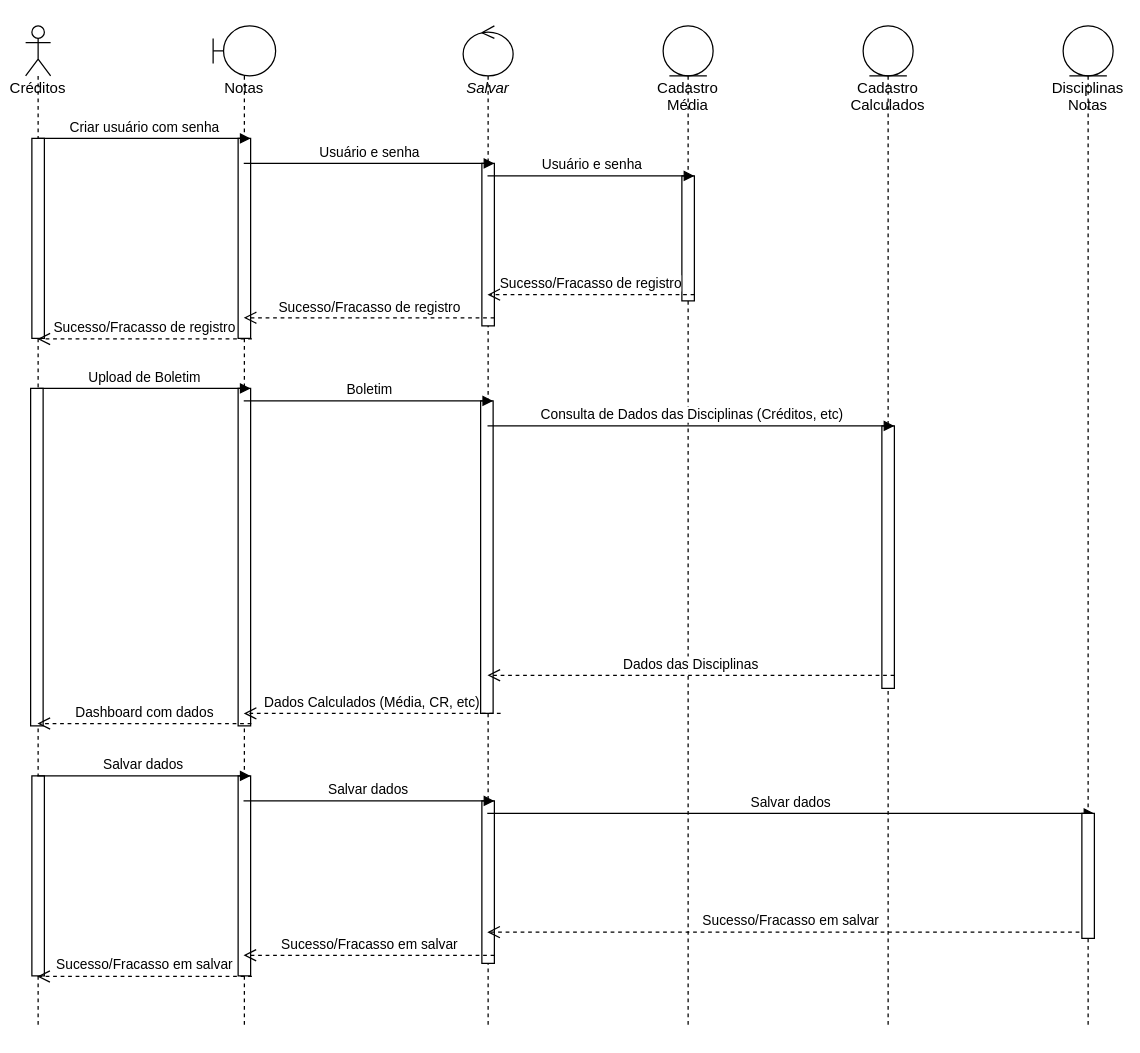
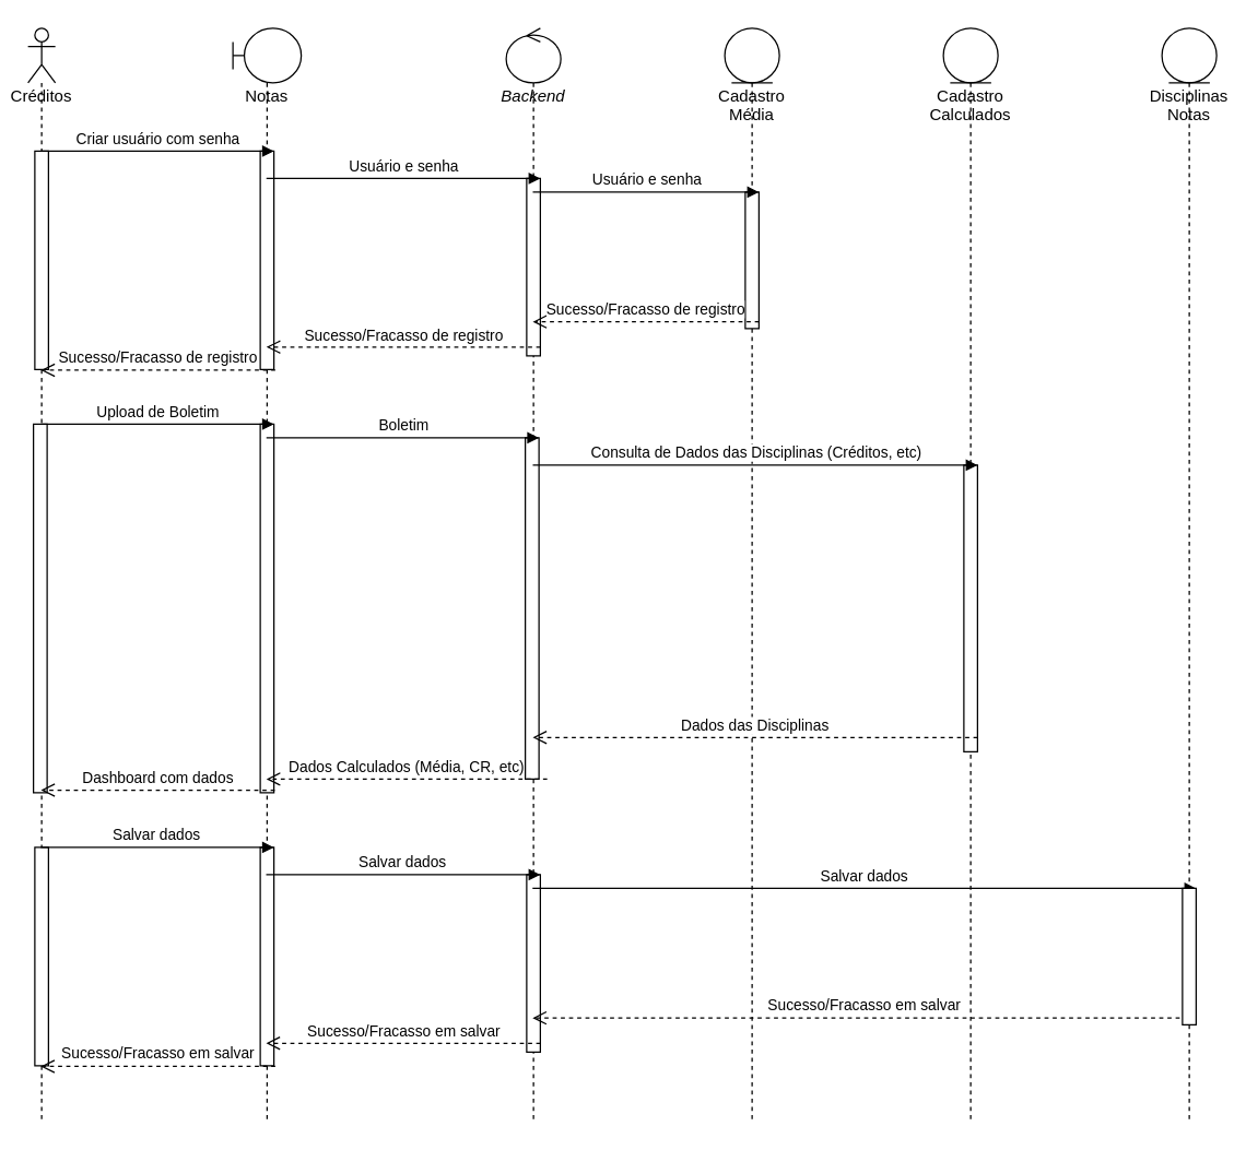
  <mxCell id="0" />
  <mxCell id="1" parent="0" />
- <mxCell id="2" value="&lt;i&gt;Salvar&lt;/i&gt;" style="shape=umlLifeline;participant=umlControl;perimeter=lifelinePerimeter;whiteSpace=wrap;html=1;container=1;collapsible=0;recursiveResize=0;verticalAlign=top;spacingTop=36;outlineConnect=0;" vertex="1" parent="1"><mxGeometry x="370" width="40" height="800" as="geometry" y="20" /></mxCell>
+ <mxCell id="2" value="&lt;i&gt;Backend&lt;/i&gt;" style="shape=umlLifeline;participant=umlControl;perimeter=lifelinePerimeter;whiteSpace=wrap;html=1;container=1;collapsible=0;recursiveResize=0;verticalAlign=top;spacingTop=36;outlineConnect=0;" vertex="1" parent="1"><mxGeometry x="370" width="40" height="800" as="geometry" y="20" /></mxCell>
  <mxCell id="3" value="" style="html=1;points=[];perimeter=orthogonalPerimeter;" vertex="1" parent="2"><mxGeometry x="15" y="110" width="10" height="130" as="geometry" /></mxCell>
  <mxCell id="4" value="" style="html=1;points=[];perimeter=orthogonalPerimeter;" vertex="1" parent="2"><mxGeometry x="14" y="300" width="10" height="250" as="geometry" /></mxCell>
  <mxCell id="5" value="Notas" style="shape=umlLifeline;participant=umlBoundary;perimeter=lifelinePerimeter;whiteSpace=wrap;html=1;container=1;collapsible=0;recursiveResize=0;verticalAlign=top;spacingTop=36;outlineConnect=0;" vertex="1" parent="1"><mxGeometry x="170" width="50" height="800" as="geometry" y="20" /></mxCell>
  <mxCell id="6" value="" style="html=1;points=[];perimeter=orthogonalPerimeter;" vertex="1" parent="5"><mxGeometry x="20" y="90" width="10" height="160" as="geometry" /></mxCell>
  <mxCell id="7" value="" style="html=1;points=[];perimeter=orthogonalPerimeter;" vertex="1" parent="5"><mxGeometry x="20" y="290" width="10" height="270" as="geometry" /></mxCell>
  <mxCell id="8" value="Cadastro Média" style="shape=umlLifeline;participant=umlEntity;perimeter=lifelinePerimeter;whiteSpace=wrap;html=1;container=1;collapsible=0;recursiveResize=0;verticalAlign=top;spacingTop=36;outlineConnect=0;" vertex="1" parent="1"><mxGeometry x="530" width="40" height="800" as="geometry" y="20" /></mxCell>
  <mxCell id="9" value="" style="html=1;points=[];perimeter=orthogonalPerimeter;" vertex="1" parent="8"><mxGeometry x="15" y="120" width="10" height="100" as="geometry" /></mxCell>
  <mxCell id="10" value="Créditos" style="shape=umlLifeline;participant=umlActor;perimeter=lifelinePerimeter;whiteSpace=wrap;html=1;container=1;collapsible=0;recursiveResize=0;verticalAlign=top;spacingTop=36;outlineConnect=0;" vertex="1" parent="1"><mxGeometry x="20" width="20" height="800" as="geometry" y="20" /></mxCell>
  <mxCell id="11" value="" style="html=1;points=[];perimeter=orthogonalPerimeter;" vertex="1" parent="10"><mxGeometry x="5" y="90" width="10" height="160" as="geometry" /></mxCell>
  <mxCell id="12" value="" style="html=1;points=[];perimeter=orthogonalPerimeter;" vertex="1" parent="10"><mxGeometry x="5" y="600" width="10" height="160" as="geometry" /></mxCell>
  <mxCell id="13" value="" style="html=1;points=[];perimeter=orthogonalPerimeter;" vertex="1" parent="10"><mxGeometry x="170" y="600" width="10" height="160" as="geometry" /></mxCell>
  <mxCell id="14" value="" style="html=1;points=[];perimeter=orthogonalPerimeter;" vertex="1" parent="10"><mxGeometry x="365" y="620" width="10" height="130" as="geometry" /></mxCell>
  <mxCell id="15" value="Salvar dados" style="html=1;verticalAlign=bottom;endArrow=block;entryX=1;entryY=0;rounded=0;" edge="1" parent="10" target="13"><mxGeometry relative="1" as="geometry"><mxPoint x="9.324" y="600" as="sourcePoint" /></mxGeometry></mxCell>
  <mxCell id="16" value="Sucesso/Fracasso em salvar" style="html=1;verticalAlign=bottom;endArrow=open;dashed=1;endSize=8;exitX=1.1;exitY=1.003;rounded=0;exitDx=0;exitDy=0;exitPerimeter=0;" edge="1" parent="10" source="13"><mxGeometry relative="1" as="geometry"><mxPoint x="9.324" y="760.48" as="targetPoint" /></mxGeometry></mxCell>
  <mxCell id="17" value="Salvar dados" style="html=1;verticalAlign=bottom;endArrow=block;entryX=1;entryY=0;rounded=0;" edge="1" parent="10" target="14"><mxGeometry relative="1" as="geometry"><mxPoint x="174.324" y="620" as="sourcePoint" /></mxGeometry></mxCell>
  <mxCell id="18" value="Sucesso/Fracasso em salvar" style="html=1;verticalAlign=bottom;endArrow=open;dashed=1;endSize=8;exitX=1;exitY=0.95;rounded=0;" edge="1" parent="10" source="14"><mxGeometry relative="1" as="geometry"><mxPoint x="174.324" y="743.5" as="targetPoint" /></mxGeometry></mxCell>
  <mxCell id="19" value="Salvar dados" style="html=1;verticalAlign=bottom;endArrow=block;entryX=1;entryY=0;rounded=0;" edge="1" parent="10" target="25"><mxGeometry relative="1" as="geometry"><mxPoint x="369.324" y="630" as="sourcePoint" /></mxGeometry></mxCell>
  <mxCell id="20" value="Sucesso/Fracasso em salvar" style="html=1;verticalAlign=bottom;endArrow=open;dashed=1;endSize=8;exitX=1;exitY=0.95;rounded=0;" edge="1" parent="10" source="25"><mxGeometry relative="1" as="geometry"><mxPoint x="369.324" y="725" as="targetPoint" /></mxGeometry></mxCell>
  <mxCell id="21" value="" style="html=1;points=[];perimeter=orthogonalPerimeter;" vertex="1" parent="10"><mxGeometry x="4" y="290" width="10" height="270" as="geometry" /></mxCell>
  <mxCell id="22" value="Cadastro Calculados" style="shape=umlLifeline;participant=umlEntity;perimeter=lifelinePerimeter;whiteSpace=wrap;html=1;container=1;collapsible=0;recursiveResize=0;verticalAlign=top;spacingTop=36;outlineConnect=0;" vertex="1" parent="1"><mxGeometry x="690" width="40" height="800" as="geometry" y="20" /></mxCell>
  <mxCell id="23" value="" style="html=1;points=[];perimeter=orthogonalPerimeter;" vertex="1" parent="22"><mxGeometry x="15" y="320" width="10" height="210" as="geometry" /></mxCell>
  <mxCell id="24" value="Disciplinas Notas" style="shape=umlLifeline;participant=umlEntity;perimeter=lifelinePerimeter;whiteSpace=wrap;html=1;container=1;collapsible=0;recursiveResize=0;verticalAlign=top;spacingTop=36;outlineConnect=0;" vertex="1" parent="1"><mxGeometry x="850" width="40" height="800" as="geometry" y="20" /></mxCell>
  <mxCell id="25" value="" style="html=1;points=[];perimeter=orthogonalPerimeter;" vertex="1" parent="24"><mxGeometry x="15" y="630" width="10" height="100" as="geometry" /></mxCell>
  <mxCell id="26" value="Criar usuário com senha" style="html=1;verticalAlign=bottom;endArrow=block;entryX=1;entryY=0;rounded=0;" edge="1" target="6" parent="1" source="10"><mxGeometry relative="1" as="geometry"><mxPoint x="220" y="110" as="sourcePoint" /></mxGeometry></mxCell>
  <mxCell id="27" value="Sucesso/Fracasso de registro" style="html=1;verticalAlign=bottom;endArrow=open;dashed=1;endSize=8;exitX=1.1;exitY=1.003;rounded=0;exitDx=0;exitDy=0;exitPerimeter=0;" edge="1" source="6" parent="1" target="10"><mxGeometry relative="1" as="geometry"><mxPoint x="220" y="167" as="targetPoint" /></mxGeometry></mxCell>
  <mxCell id="28" value="Usuário e senha" style="html=1;verticalAlign=bottom;endArrow=block;entryX=1;entryY=0;rounded=0;" edge="1" target="3" parent="1" source="5"><mxGeometry relative="1" as="geometry"><mxPoint x="415" y="115" as="sourcePoint" /></mxGeometry></mxCell>
  <mxCell id="29" value="Sucesso/Fracasso de registro" style="html=1;verticalAlign=bottom;endArrow=open;dashed=1;endSize=8;exitX=1;exitY=0.95;rounded=0;" edge="1" source="3" parent="1" target="5"><mxGeometry relative="1" as="geometry"><mxPoint x="415" y="172" as="targetPoint" /></mxGeometry></mxCell>
  <mxCell id="30" value="Usuário e senha" style="html=1;verticalAlign=bottom;endArrow=block;entryX=1;entryY=0;rounded=0;" edge="1" target="9" parent="1" source="2"><mxGeometry relative="1" as="geometry"><mxPoint x="575" y="140" as="sourcePoint" /></mxGeometry></mxCell>
  <mxCell id="31" value="Sucesso/Fracasso de registro" style="html=1;verticalAlign=bottom;endArrow=open;dashed=1;endSize=8;exitX=1;exitY=0.95;rounded=0;" edge="1" source="9" parent="1" target="2"><mxGeometry relative="1" as="geometry"><mxPoint x="575" y="197" as="targetPoint" /></mxGeometry></mxCell>
  <mxCell id="32" value="Upload de Boletim" style="html=1;verticalAlign=bottom;endArrow=block;entryX=1;entryY=0;rounded=0;" edge="1" target="7" parent="1" source="10"><mxGeometry relative="1" as="geometry"><mxPoint x="260" y="310" as="sourcePoint" /></mxGeometry></mxCell>
  <mxCell id="33" value="Dashboard com dados" style="html=1;verticalAlign=bottom;endArrow=open;dashed=1;endSize=8;exitX=1.059;exitY=0.993;rounded=0;exitDx=0;exitDy=0;exitPerimeter=0;" edge="1" source="7" parent="1" target="10"><mxGeometry relative="1" as="geometry"><mxPoint x="260" y="367" as="targetPoint" /></mxGeometry></mxCell>
  <mxCell id="34" value="Boletim" style="html=1;verticalAlign=bottom;endArrow=block;entryX=1;entryY=0;rounded=0;" edge="1" target="4" parent="1" source="5"><mxGeometry relative="1" as="geometry"><mxPoint x="454" y="320" as="sourcePoint" /></mxGeometry></mxCell>
  <mxCell id="35" value="Dados Calculados (Média, CR, etc)" style="html=1;verticalAlign=bottom;endArrow=open;dashed=1;endSize=8;rounded=0;" edge="1" parent="1" target="5"><mxGeometry relative="1" as="geometry"><mxPoint x="454" y="377" as="targetPoint" /><mxPoint x="400" y="570" as="sourcePoint" /></mxGeometry></mxCell>
  <mxCell id="36" value="Consulta de Dados das Disciplinas (Créditos, etc)" style="html=1;verticalAlign=bottom;endArrow=block;entryX=1;entryY=0;rounded=0;" edge="1" target="23" parent="1" source="2"><mxGeometry relative="1" as="geometry"><mxPoint x="775" y="340" as="sourcePoint" /></mxGeometry></mxCell>
  <mxCell id="37" value="Dados das Disciplinas" style="html=1;verticalAlign=bottom;endArrow=open;dashed=1;endSize=8;exitX=1;exitY=0.95;rounded=0;" edge="1" source="23" parent="1" target="2"><mxGeometry relative="1" as="geometry"><mxPoint x="775" y="397" as="targetPoint" /></mxGeometry></mxCell>
